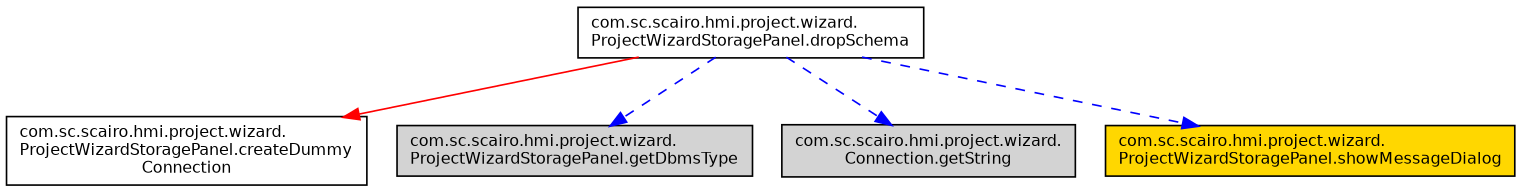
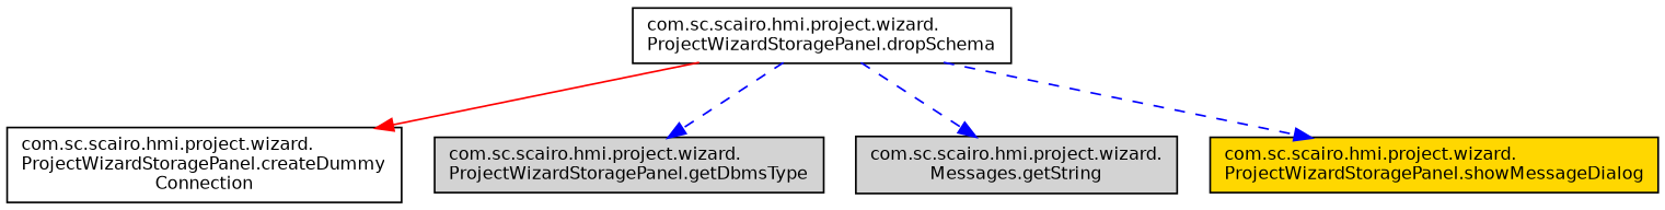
  digraph {
    rankdir=TB
    node [color=black fillcolor=white fontname=Helvetica fontsize=10 shape=record style=filled]
    edge [color=blue fontname=Helvetica fontsize=10 labelfontname=Helvetica labelfontsize=10 style=dashed]
    n1 [fontcolor=black height=0.2 label="com.sc.scairo.hmi.project.wizard.\lProjectWizardStoragePanel.dropSchema" width=0.4]
    n2 [height=0.2 label="com.sc.scairo.hmi.project.wizard.\lProjectWizardStoragePanel.createDummy\lConnection" width=0.4]
    n3 [fillcolor=lightgrey height=0.2 label="com.sc.scairo.hmi.project.wizard.\lProjectWizardStoragePanel.getDbmsType" width=0.4]
-   n4 [fillcolor=lightgrey height=0.2 label="com.sc.scairo.hmi.project.wizard.\lConnection.getString" width=0.4]
+   n4 [fillcolor=lightgrey height=0.2 label="com.sc.scairo.hmi.project.wizard.\lMessages.getString" width=0.4]
    n5 [fillcolor=gold height=0.2 label="com.sc.scairo.hmi.project.wizard.\lProjectWizardStoragePanel.showMessageDialog" width=0.4]
    n1 -> n2 [color=red style=solid]
    n1 -> n3
    n1 -> n4
    n1 -> n5
  }
